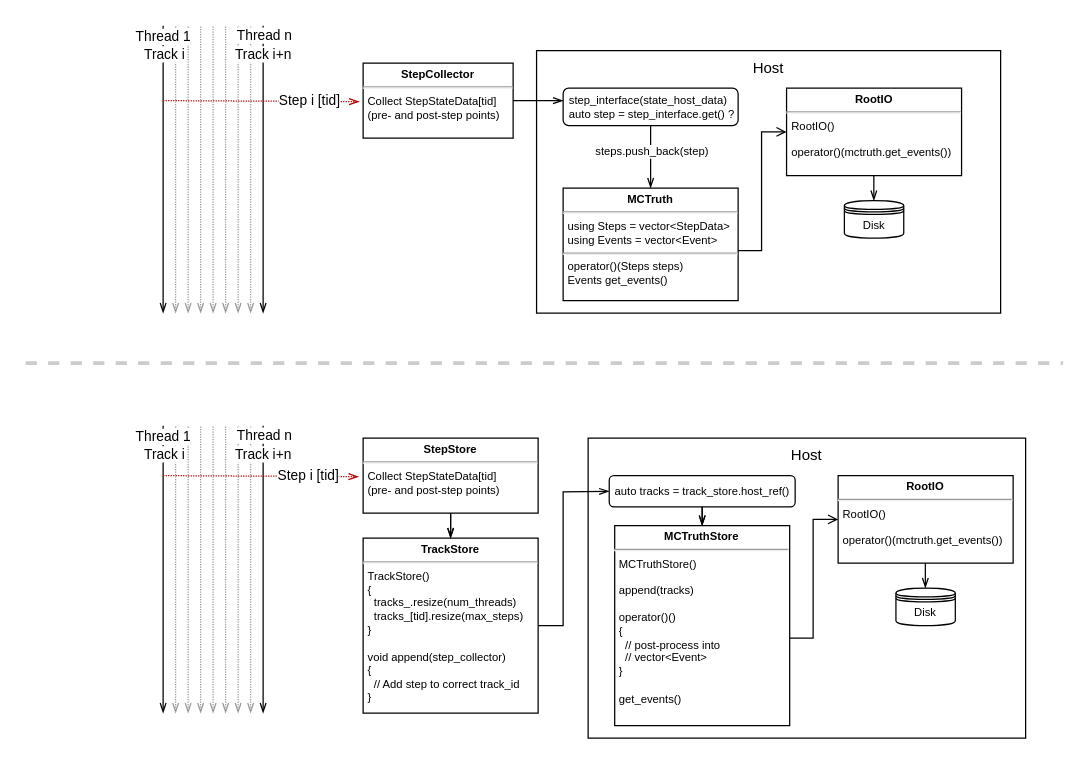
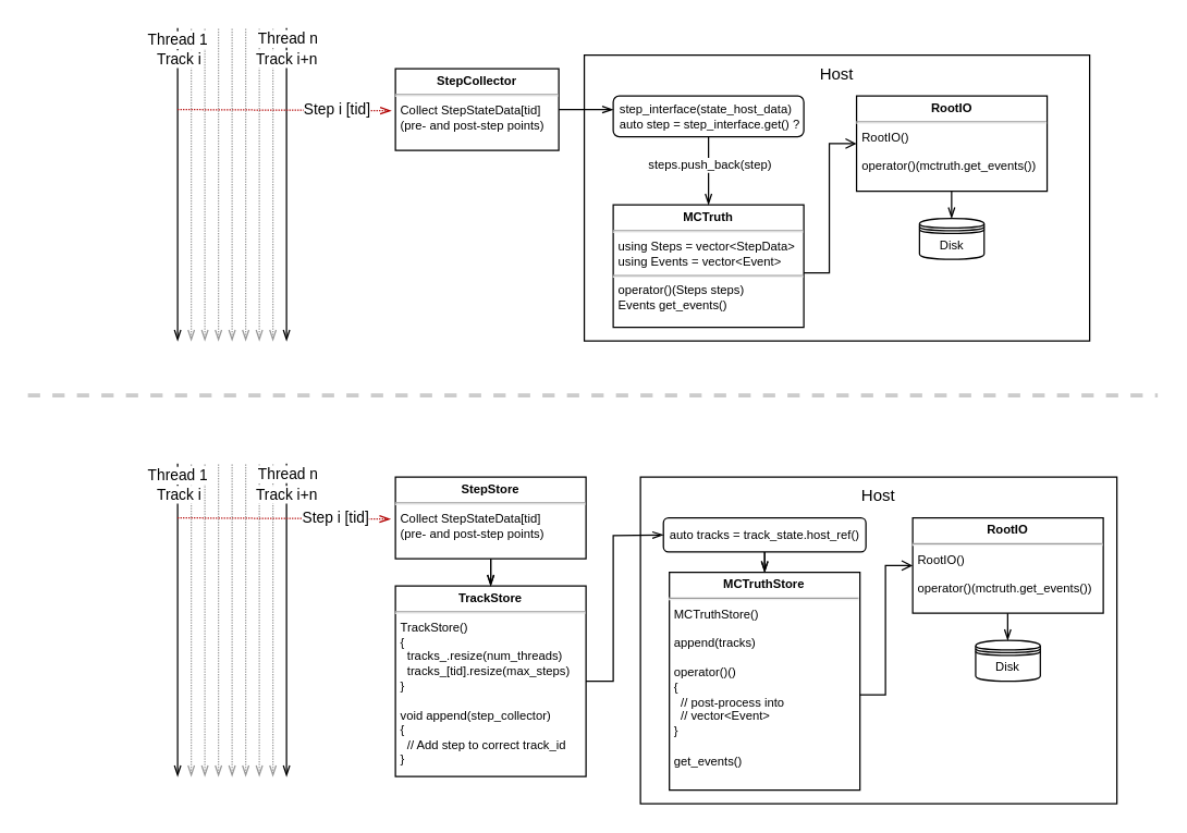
  <mxCell id="0" />
  <mxCell id="1" parent="0" />
  <mxCell id="2" value="" style="endArrow=none;html=1;rounded=0;strokeColor=#999999;dashed=1;dashPattern=1 1;startArrow=openThin;startFill=0;" edge="1" parent="1"><mxGeometry width="50" height="50" relative="1" as="geometry"><mxPoint x="190" y="250" as="sourcePoint" /><mxPoint x="190" y="20" as="targetPoint" /></mxGeometry></mxCell>
  <mxCell id="3" value="" style="endArrow=none;html=1;rounded=0;strokeColor=#999999;dashed=1;dashPattern=1 1;startArrow=openThin;startFill=0;" edge="1" parent="1"><mxGeometry width="50" height="50" relative="1" as="geometry"><mxPoint x="200" y="250" as="sourcePoint" /><mxPoint x="200" y="20" as="targetPoint" /></mxGeometry></mxCell>
  <mxCell id="4" value="" style="endArrow=none;html=1;rounded=0;strokeColor=#999999;dashed=1;dashPattern=1 1;startArrow=openThin;startFill=0;" edge="1" parent="1"><mxGeometry width="50" height="50" relative="1" as="geometry"><mxPoint x="150" y="250" as="sourcePoint" /><mxPoint x="150" y="20" as="targetPoint" /></mxGeometry></mxCell>
  <mxCell id="5" value="" style="endArrow=none;html=1;rounded=0;strokeColor=#999999;dashed=1;dashPattern=1 1;startArrow=openThin;startFill=0;" edge="1" parent="1"><mxGeometry width="50" height="50" relative="1" as="geometry"><mxPoint x="140" y="250" as="sourcePoint" /><mxPoint x="140" y="20" as="targetPoint" /></mxGeometry></mxCell>
  <mxCell id="6" value="" style="endArrow=none;html=1;rounded=0;startArrow=openThin;startFill=0;" edge="1" parent="1"><mxGeometry width="50" height="50" relative="1" as="geometry"><mxPoint x="130" y="250" as="sourcePoint" /><mxPoint x="130" y="20" as="targetPoint" /></mxGeometry></mxCell>
  <mxCell id="7" value="Thread 1" style="edgeLabel;html=1;align=center;verticalAlign=middle;resizable=0;points=[];" vertex="1" connectable="0" parent="6"><mxGeometry x="0.934" y="1" relative="1" as="geometry"><mxPoint as="offset" /></mxGeometry></mxCell>
  <mxCell id="8" value="Track i" style="edgeLabel;html=1;align=center;verticalAlign=middle;resizable=0;points=[];" vertex="1" connectable="0" parent="6"><mxGeometry x="0.301" y="1" relative="1" as="geometry"><mxPoint x="1" y="-58" as="offset" /></mxGeometry></mxCell>
  <mxCell id="9" value="" style="endArrow=none;html=1;rounded=0;startArrow=openThin;startFill=0;" edge="1" parent="1"><mxGeometry width="50" height="50" relative="1" as="geometry"><mxPoint x="210" y="250" as="sourcePoint" /><mxPoint x="210" y="20" as="targetPoint" /></mxGeometry></mxCell>
  <mxCell id="10" value="Track i+n" style="edgeLabel;html=1;align=center;verticalAlign=middle;resizable=0;points=[];" vertex="1" connectable="0" parent="9"><mxGeometry x="0.301" y="1" relative="1" as="geometry"><mxPoint y="-58" as="offset" /></mxGeometry></mxCell>
  <mxCell id="11" value="Thread n" style="edgeLabel;html=1;align=center;verticalAlign=middle;resizable=0;points=[];" vertex="1" connectable="0" parent="9"><mxGeometry x="0.938" relative="1" as="geometry"><mxPoint as="offset" /></mxGeometry></mxCell>
  <mxCell id="12" value="" style="endArrow=none;html=1;rounded=0;strokeColor=#999999;dashed=1;dashPattern=1 1;startArrow=openThin;startFill=0;" edge="1" parent="1"><mxGeometry width="50" height="50" relative="1" as="geometry"><mxPoint x="160" y="250" as="sourcePoint" /><mxPoint x="160" y="20" as="targetPoint" /></mxGeometry></mxCell>
  <mxCell id="13" value="" style="endArrow=none;html=1;rounded=0;strokeColor=#999999;dashed=1;dashPattern=1 1;startArrow=openThin;startFill=0;" edge="1" parent="1"><mxGeometry width="50" height="50" relative="1" as="geometry"><mxPoint x="180" y="250" as="sourcePoint" /><mxPoint x="180" y="20" as="targetPoint" /></mxGeometry></mxCell>
  <mxCell id="14" value="" style="endArrow=openThin;dashed=1;html=1;strokeWidth=1;rounded=0;strokeColor=#B20000;elbow=vertical;fillColor=#e51400;dashPattern=1 1;endFill=0;entryX=-0.026;entryY=0.514;entryDx=0;entryDy=0;entryPerimeter=0;" edge="1" parent="1" target="20"><mxGeometry width="50" height="50" relative="1" as="geometry"><mxPoint x="130" y="80" as="sourcePoint" /><mxPoint x="280" y="80" as="targetPoint" /></mxGeometry></mxCell>
  <mxCell id="15" value="Step i [tid]" style="edgeLabel;html=1;align=center;verticalAlign=middle;resizable=0;points=[];" vertex="1" connectable="0" parent="14"><mxGeometry x="0.808" relative="1" as="geometry"><mxPoint x="-25" y="-1" as="offset" /></mxGeometry></mxCell>
  <mxCell id="16" value="" style="endArrow=none;html=1;rounded=0;strokeColor=#999999;dashed=1;dashPattern=1 1;startArrow=openThin;startFill=0;" edge="1" parent="1"><mxGeometry width="50" height="50" relative="1" as="geometry"><mxPoint x="170" y="250" as="sourcePoint" /><mxPoint x="170" y="20" as="targetPoint" /></mxGeometry></mxCell>
  <mxCell id="17" value="Host" style="whiteSpace=wrap;html=1;shadow=0;sketch=0;strokeColor=default;fillColor=none;verticalAlign=top;align=center;" vertex="1" parent="1"><mxGeometry x="428.75" y="40" width="371.25" height="210" as="geometry" /></mxCell>
  <mxCell id="18" value="&lt;p style=&quot;margin: 4px 0px 0px; text-align: center; font-size: 9px;&quot;&gt;&lt;b style=&quot;font-size: 9px;&quot;&gt;MCTruth&lt;/b&gt;&lt;/p&gt;&lt;hr style=&quot;font-size: 9px;&quot;&gt;&lt;p style=&quot;margin: 0px 0px 0px 4px; font-size: 9px;&quot;&gt;&lt;span style=&quot;background-color: initial; font-size: 9px;&quot;&gt;using Steps = vector&amp;lt;StepData&amp;gt;&lt;/span&gt;&lt;/p&gt;&lt;p style=&quot;margin: 0px 0px 0px 4px; font-size: 9px;&quot;&gt;&lt;span style=&quot;background-color: initial; font-size: 9px;&quot;&gt;using Events = vector&amp;lt;Event&amp;gt;&lt;/span&gt;&lt;/p&gt;&lt;hr style=&quot;font-size: 9px;&quot;&gt;&lt;p style=&quot;margin: 0px 0px 0px 4px; font-size: 9px;&quot;&gt;operator()(Steps steps)&lt;/p&gt;&lt;p style=&quot;margin: 0px 0px 0px 4px; font-size: 9px;&quot;&gt;&lt;span style=&quot;background-color: initial;&quot;&gt;Events get_events()&lt;/span&gt;&lt;br&gt;&lt;/p&gt;" style="verticalAlign=top;align=left;overflow=fill;fontSize=9;fontFamily=Helvetica;html=1;shadow=0;sketch=0;strokeColor=default;fillColor=none;" vertex="1" parent="1"><mxGeometry x="450" y="150" width="140" height="90" as="geometry" /></mxCell>
  <mxCell id="19" value="" style="edgeStyle=none;rounded=0;orthogonalLoop=1;jettySize=auto;html=1;strokeColor=#000000;strokeWidth=1;fontSize=9;startArrow=none;startFill=0;endArrow=openThin;endFill=0;elbow=vertical;" edge="1" parent="1" source="20"><mxGeometry relative="1" as="geometry"><mxPoint x="450" y="80" as="targetPoint" /></mxGeometry></mxCell>
  <mxCell id="20" value="&lt;p style=&quot;margin: 4px 0px 0px; text-align: center; font-size: 9px;&quot;&gt;&lt;b style=&quot;font-size: 9px;&quot;&gt;StepCollector&lt;/b&gt;&lt;/p&gt;&lt;hr style=&quot;font-size: 9px;&quot;&gt;&lt;p style=&quot;margin: 0px 0px 0px 4px; font-size: 9px;&quot;&gt;&lt;/p&gt;&lt;p style=&quot;margin: 0px 0px 0px 4px; font-size: 9px;&quot;&gt;Collect StepStateData[tid]&lt;/p&gt;&lt;p style=&quot;margin: 0px 0px 0px 4px; font-size: 9px;&quot;&gt;(pre- and post-step points)&lt;/p&gt;" style="verticalAlign=top;align=left;overflow=fill;fontSize=9;fontFamily=Helvetica;html=1;shadow=0;sketch=0;strokeColor=default;fillColor=none;" vertex="1" parent="1"><mxGeometry x="290" y="50" width="120" height="60" as="geometry" /></mxCell>
  <mxCell id="21" value="step_interface(state_host_data)&lt;br&gt;auto step = step_interface.get() ?" style="rounded=1;whiteSpace=wrap;html=1;fontSize=9;align=left;verticalAlign=top;fillColor=none;shadow=0;sketch=0;spacing=0;spacingLeft=5;" vertex="1" parent="1"><mxGeometry x="450" y="70" width="140" height="30" as="geometry" /></mxCell>
  <mxCell id="22" value="" style="edgeStyle=none;rounded=0;orthogonalLoop=1;jettySize=auto;html=1;strokeColor=#000000;strokeWidth=1;fontSize=9;startArrow=none;startFill=0;endArrow=openThin;endFill=0;elbow=vertical;exitX=0.5;exitY=1;exitDx=0;exitDy=0;entryX=0.5;entryY=0;entryDx=0;entryDy=0;" edge="1" parent="1" source="21" target="18"><mxGeometry relative="1" as="geometry"><mxPoint x="520" y="145" as="sourcePoint" /><mxPoint x="520" y="140" as="targetPoint" /></mxGeometry></mxCell>
  <mxCell id="23" value="steps.push_back(step)" style="edgeLabel;html=1;align=center;verticalAlign=middle;resizable=0;points=[];fontSize=9;" vertex="1" connectable="0" parent="22"><mxGeometry x="-0.283" y="-2" relative="1" as="geometry"><mxPoint x="2" y="2" as="offset" /></mxGeometry></mxCell>
  <mxCell id="24" value="" style="endArrow=none;html=1;rounded=0;strokeColor=#999999;dashed=1;dashPattern=1 1;startArrow=openThin;startFill=0;" edge="1" parent="1"><mxGeometry width="50" height="50" relative="1" as="geometry"><mxPoint x="190" y="570" as="sourcePoint" /><mxPoint x="190" y="340" as="targetPoint" /></mxGeometry></mxCell>
  <mxCell id="25" value="" style="endArrow=none;html=1;rounded=0;strokeColor=#999999;dashed=1;dashPattern=1 1;startArrow=openThin;startFill=0;" edge="1" parent="1"><mxGeometry width="50" height="50" relative="1" as="geometry"><mxPoint x="200" y="570" as="sourcePoint" /><mxPoint x="200" y="340" as="targetPoint" /></mxGeometry></mxCell>
  <mxCell id="26" value="" style="endArrow=none;html=1;rounded=0;strokeColor=#999999;dashed=1;dashPattern=1 1;startArrow=openThin;startFill=0;" edge="1" parent="1"><mxGeometry width="50" height="50" relative="1" as="geometry"><mxPoint x="150" y="570" as="sourcePoint" /><mxPoint x="150" y="340" as="targetPoint" /></mxGeometry></mxCell>
  <mxCell id="27" value="" style="endArrow=none;html=1;rounded=0;strokeColor=#999999;dashed=1;dashPattern=1 1;startArrow=openThin;startFill=0;" edge="1" parent="1"><mxGeometry width="50" height="50" relative="1" as="geometry"><mxPoint x="140" y="570" as="sourcePoint" /><mxPoint x="140" y="340" as="targetPoint" /></mxGeometry></mxCell>
  <mxCell id="28" value="" style="endArrow=none;html=1;rounded=0;startArrow=openThin;startFill=0;" edge="1" parent="1"><mxGeometry width="50" height="50" relative="1" as="geometry"><mxPoint x="130" y="570" as="sourcePoint" /><mxPoint x="130" y="340" as="targetPoint" /></mxGeometry></mxCell>
  <mxCell id="29" value="Thread 1" style="edgeLabel;html=1;align=center;verticalAlign=middle;resizable=0;points=[];" vertex="1" connectable="0" parent="28"><mxGeometry x="0.934" y="1" relative="1" as="geometry"><mxPoint as="offset" /></mxGeometry></mxCell>
  <mxCell id="30" value="Track i" style="edgeLabel;html=1;align=center;verticalAlign=middle;resizable=0;points=[];" vertex="1" connectable="0" parent="28"><mxGeometry x="0.301" y="1" relative="1" as="geometry"><mxPoint x="1" y="-58" as="offset" /></mxGeometry></mxCell>
  <mxCell id="31" value="" style="endArrow=none;html=1;rounded=0;startArrow=openThin;startFill=0;" edge="1" parent="1"><mxGeometry width="50" height="50" relative="1" as="geometry"><mxPoint x="210" y="570" as="sourcePoint" /><mxPoint x="210" y="340" as="targetPoint" /></mxGeometry></mxCell>
  <mxCell id="32" value="Track i+n" style="edgeLabel;html=1;align=center;verticalAlign=middle;resizable=0;points=[];" vertex="1" connectable="0" parent="31"><mxGeometry x="0.301" y="1" relative="1" as="geometry"><mxPoint y="-58" as="offset" /></mxGeometry></mxCell>
  <mxCell id="33" value="Thread n" style="edgeLabel;html=1;align=center;verticalAlign=middle;resizable=0;points=[];" vertex="1" connectable="0" parent="31"><mxGeometry x="0.938" relative="1" as="geometry"><mxPoint as="offset" /></mxGeometry></mxCell>
  <mxCell id="34" value="" style="endArrow=none;html=1;rounded=0;strokeColor=#999999;dashed=1;dashPattern=1 1;startArrow=openThin;startFill=0;" edge="1" parent="1"><mxGeometry width="50" height="50" relative="1" as="geometry"><mxPoint x="160" y="570" as="sourcePoint" /><mxPoint x="160" y="340" as="targetPoint" /></mxGeometry></mxCell>
  <mxCell id="35" value="" style="endArrow=none;html=1;rounded=0;strokeColor=#999999;dashed=1;dashPattern=1 1;startArrow=openThin;startFill=0;" edge="1" parent="1"><mxGeometry width="50" height="50" relative="1" as="geometry"><mxPoint x="180" y="570" as="sourcePoint" /><mxPoint x="180" y="340" as="targetPoint" /></mxGeometry></mxCell>
  <mxCell id="36" value="" style="endArrow=openThin;dashed=1;html=1;strokeWidth=1;rounded=0;strokeColor=#B20000;elbow=vertical;fillColor=#e51400;dashPattern=1 1;endFill=0;entryX=-0.026;entryY=0.514;entryDx=0;entryDy=0;entryPerimeter=0;" edge="1" parent="1" target="43"><mxGeometry width="50" height="50" relative="1" as="geometry"><mxPoint x="130" y="380" as="sourcePoint" /><mxPoint x="280" y="380" as="targetPoint" /></mxGeometry></mxCell>
  <mxCell id="37" value="Step i [tid]" style="edgeLabel;html=1;align=center;verticalAlign=middle;resizable=0;points=[];" vertex="1" connectable="0" parent="36"><mxGeometry x="0.808" relative="1" as="geometry"><mxPoint x="-25" y="-1" as="offset" /></mxGeometry></mxCell>
  <mxCell id="38" value="" style="endArrow=none;html=1;rounded=0;strokeColor=#999999;dashed=1;dashPattern=1 1;startArrow=openThin;startFill=0;" edge="1" parent="1"><mxGeometry width="50" height="50" relative="1" as="geometry"><mxPoint x="170" y="570" as="sourcePoint" /><mxPoint x="170" y="340" as="targetPoint" /></mxGeometry></mxCell>
  <mxCell id="39" value="Host" style="whiteSpace=wrap;html=1;shadow=0;sketch=0;strokeColor=default;fillColor=none;verticalAlign=top;align=center;" vertex="1" parent="1"><mxGeometry x="470" y="350" width="350" height="240" as="geometry" /></mxCell>
  <mxCell id="40" value="&lt;p style=&quot;margin: 4px 0px 0px; text-align: center; font-size: 9px;&quot;&gt;&lt;b style=&quot;font-size: 9px;&quot;&gt;MCTruthStore&lt;/b&gt;&lt;/p&gt;&lt;hr style=&quot;font-size: 9px;&quot;&gt;&lt;p style=&quot;margin: 0px 0px 0px 4px; font-size: 9px;&quot;&gt;&lt;/p&gt;&lt;p style=&quot;margin: 0px 0px 0px 4px; font-size: 9px;&quot;&gt;MCTruthStore()&lt;/p&gt;&lt;p style=&quot;margin: 0px 0px 0px 4px; font-size: 9px;&quot;&gt;&lt;br&gt;&lt;/p&gt;&lt;p style=&quot;margin: 0px 0px 0px 4px; font-size: 9px;&quot;&gt;append(tracks)&lt;/p&gt;&lt;p style=&quot;margin: 0px 0px 0px 4px; font-size: 9px;&quot;&gt;&lt;br&gt;&lt;/p&gt;&lt;p style=&quot;margin: 0px 0px 0px 4px; font-size: 9px;&quot;&gt;operator()()&lt;/p&gt;&lt;p style=&quot;margin: 0px 0px 0px 4px; font-size: 9px;&quot;&gt;{&lt;/p&gt;&lt;p style=&quot;margin: 0px 0px 0px 4px; font-size: 9px;&quot;&gt;&amp;nbsp; // post-process into&lt;/p&gt;&lt;p style=&quot;margin: 0px 0px 0px 4px; font-size: 9px;&quot;&gt;&amp;nbsp; // vector&amp;lt;Event&amp;gt;&lt;/p&gt;&lt;p style=&quot;margin: 0px 0px 0px 4px; font-size: 9px;&quot;&gt;}&lt;/p&gt;&lt;p style=&quot;margin: 0px 0px 0px 4px; font-size: 9px;&quot;&gt;&lt;br&gt;&lt;/p&gt;&lt;p style=&quot;margin: 0px 0px 0px 4px; font-size: 9px;&quot;&gt;get_events()&lt;/p&gt;" style="verticalAlign=top;align=left;overflow=fill;fontSize=9;fontFamily=Helvetica;html=1;shadow=0;sketch=0;strokeColor=default;fillColor=none;" vertex="1" parent="1"><mxGeometry x="491.25" y="420" width="140" height="160" as="geometry" /></mxCell>
  <mxCell id="41" value="" style="edgeStyle=none;rounded=0;orthogonalLoop=1;jettySize=auto;html=1;strokeColor=#000000;strokeWidth=1;fontSize=9;startArrow=none;startFill=0;endArrow=openThin;endFill=0;elbow=vertical;" edge="1" parent="1" source="43" target="44"><mxGeometry relative="1" as="geometry" /></mxCell>
  <mxCell id="42" value="" style="edgeStyle=none;rounded=0;orthogonalLoop=1;jettySize=auto;html=1;strokeColor=#000000;strokeWidth=1;fontSize=9;startArrow=none;startFill=0;endArrow=openThin;endFill=0;elbow=vertical;" edge="1" parent="1" source="43" target="44"><mxGeometry relative="1" as="geometry" /></mxCell>
  <mxCell id="43" value="&lt;p style=&quot;margin: 4px 0px 0px; text-align: center; font-size: 9px;&quot;&gt;&lt;b style=&quot;font-size: 9px;&quot;&gt;StepStore&lt;/b&gt;&lt;/p&gt;&lt;hr style=&quot;font-size: 9px;&quot;&gt;&lt;p style=&quot;margin: 0px 0px 0px 4px; font-size: 9px;&quot;&gt;&lt;/p&gt;&lt;p style=&quot;margin: 0px 0px 0px 4px; font-size: 9px;&quot;&gt;Collect StepStateData[tid]&lt;/p&gt;&lt;p style=&quot;margin: 0px 0px 0px 4px; font-size: 9px;&quot;&gt;(pre- and post-step points)&lt;/p&gt;" style="verticalAlign=top;align=left;overflow=fill;fontSize=9;fontFamily=Helvetica;html=1;shadow=0;sketch=0;strokeColor=default;fillColor=none;" vertex="1" parent="1"><mxGeometry x="290" y="350" width="140" height="60" as="geometry" /></mxCell>
  <mxCell id="44" value="&lt;p style=&quot;margin: 4px 0px 0px; text-align: center; font-size: 9px;&quot;&gt;&lt;b style=&quot;font-size: 9px;&quot;&gt;TrackStore&lt;/b&gt;&lt;/p&gt;&lt;hr style=&quot;font-size: 9px;&quot;&gt;&lt;p style=&quot;margin: 0px 0px 0px 4px; font-size: 9px;&quot;&gt;&lt;/p&gt;&lt;p style=&quot;margin: 0px 0px 0px 4px; font-size: 9px;&quot;&gt;TrackStore()&lt;/p&gt;&lt;p style=&quot;margin: 0px 0px 0px 4px; font-size: 9px;&quot;&gt;{&lt;/p&gt;&lt;p style=&quot;margin: 0px 0px 0px 4px; font-size: 9px;&quot;&gt;&amp;nbsp; tracks_.resize(num_threads)&lt;/p&gt;&lt;p style=&quot;margin: 0px 0px 0px 4px; font-size: 9px;&quot;&gt;&amp;nbsp; tracks_[tid].resize(max_steps)&lt;/p&gt;&lt;p style=&quot;margin: 0px 0px 0px 4px; font-size: 9px;&quot;&gt;}&lt;/p&gt;&lt;p style=&quot;margin: 0px 0px 0px 4px; font-size: 9px;&quot;&gt;&lt;br&gt;&lt;/p&gt;&lt;p style=&quot;margin: 0px 0px 0px 4px; font-size: 9px;&quot;&gt;void append(step_collector)&lt;/p&gt;&lt;p style=&quot;margin: 0px 0px 0px 4px; font-size: 9px;&quot;&gt;{&lt;/p&gt;&lt;p style=&quot;margin: 0px 0px 0px 4px; font-size: 9px;&quot;&gt;&amp;nbsp; // Add step to correct track_id&lt;/p&gt;&lt;p style=&quot;margin: 0px 0px 0px 4px; font-size: 9px;&quot;&gt;}&lt;/p&gt;" style="verticalAlign=top;align=left;overflow=fill;fontSize=9;fontFamily=Helvetica;html=1;shadow=0;sketch=0;strokeColor=default;fillColor=none;" vertex="1" parent="1"><mxGeometry x="290" y="430" width="140" height="140" as="geometry" /></mxCell>
  <mxCell id="45" value="" style="edgeStyle=none;rounded=0;orthogonalLoop=1;jettySize=auto;html=1;strokeColor=#000000;strokeWidth=1;fontSize=9;startArrow=none;startFill=0;endArrow=openThin;endFill=0;elbow=vertical;" edge="1" parent="1" source="47" target="40"><mxGeometry relative="1" as="geometry" /></mxCell>
  <mxCell id="46" value="" style="edgeStyle=none;rounded=0;orthogonalLoop=1;jettySize=auto;html=1;strokeColor=#000000;strokeWidth=1;fontSize=9;startArrow=none;startFill=0;endArrow=openThin;endFill=0;elbow=vertical;" edge="1" parent="1" source="47" target="40"><mxGeometry relative="1" as="geometry" /></mxCell>
- <mxCell id="47" value="auto tracks = track_store.host_ref()" style="rounded=1;whiteSpace=wrap;html=1;fontSize=9;align=center;verticalAlign=middle;fillColor=none;shadow=0;sketch=0;" vertex="1" parent="1"><mxGeometry x="486.88" y="380" width="148.75" height="25" as="geometry" /></mxCell>
+ <mxCell id="47" value="auto tracks = track_state.host_ref()" style="rounded=1;whiteSpace=wrap;html=1;fontSize=9;align=center;verticalAlign=middle;fillColor=none;shadow=0;sketch=0;" vertex="1" parent="1"><mxGeometry x="486.88" y="380" width="148.75" height="25" as="geometry" /></mxCell>
  <mxCell id="48" value="&lt;p style=&quot;margin: 4px 0px 0px; text-align: center; font-size: 9px;&quot;&gt;&lt;b style=&quot;font-size: 9px;&quot;&gt;RootIO&lt;/b&gt;&lt;/p&gt;&lt;hr style=&quot;font-size: 9px;&quot;&gt;&lt;p style=&quot;margin: 0px 0px 0px 4px; font-size: 9px;&quot;&gt;&lt;/p&gt;&lt;p style=&quot;margin: 0px 0px 0px 4px; font-size: 9px;&quot;&gt;RootIO()&lt;/p&gt;&lt;p style=&quot;margin: 0px 0px 0px 4px; font-size: 9px;&quot;&gt;&lt;br&gt;&lt;/p&gt;&lt;p style=&quot;margin: 0px 0px 0px 4px; font-size: 9px;&quot;&gt;operator()(mctruth.get_events())&lt;/p&gt;&lt;p style=&quot;margin: 0px 0px 0px 4px; font-size: 9px;&quot;&gt;&lt;br&gt;&lt;/p&gt;" style="verticalAlign=top;align=left;overflow=fill;fontSize=9;fontFamily=Helvetica;html=1;shadow=0;sketch=0;strokeColor=default;fillColor=none;" vertex="1" parent="1"><mxGeometry x="670" y="380" width="140" height="70" as="geometry" /></mxCell>
  <mxCell id="49" value="" style="edgeStyle=none;rounded=0;orthogonalLoop=1;jettySize=auto;html=1;strokeColor=#000000;strokeWidth=1;fontSize=9;startArrow=none;startFill=0;endArrow=openThin;endFill=0;elbow=vertical;" edge="1" parent="1"><mxGeometry relative="1" as="geometry"><mxPoint x="739.79" y="450" as="sourcePoint" /><mxPoint x="739.79" y="470" as="targetPoint" /></mxGeometry></mxCell>
  <mxCell id="50" value="Disk" style="shape=datastore;whiteSpace=wrap;html=1;shadow=0;sketch=0;strokeColor=default;fillColor=none;fontSize=9;" vertex="1" parent="1"><mxGeometry x="716.25" y="470" width="47.5" height="30" as="geometry" /></mxCell>
  <mxCell id="51" value="" style="endArrow=open;html=1;rounded=0;strokeColor=#000000;strokeWidth=1;fontSize=9;elbow=vertical;endFill=0;entryX=0;entryY=0.5;entryDx=0;entryDy=0;" edge="1" parent="1" target="48"><mxGeometry width="50" height="50" relative="1" as="geometry"><mxPoint x="631.25" y="510" as="sourcePoint" /><mxPoint x="681.25" y="460" as="targetPoint" /><Array as="points"><mxPoint x="650" y="510" /><mxPoint x="650" y="415" /></Array></mxGeometry></mxCell>
  <mxCell id="52" value="" style="edgeStyle=none;rounded=0;orthogonalLoop=1;jettySize=auto;html=1;strokeColor=#000000;strokeWidth=1;fontSize=9;startArrow=none;startFill=0;endArrow=openThin;endFill=0;elbow=vertical;exitX=1;exitY=0.5;exitDx=0;exitDy=0;entryX=0;entryY=0.5;entryDx=0;entryDy=0;" edge="1" parent="1" source="44" target="47"><mxGeometry relative="1" as="geometry"><mxPoint x="430" y="500" as="sourcePoint" /><mxPoint x="486.88" y="392.5" as="targetPoint" /><Array as="points"><mxPoint x="450" y="500" /><mxPoint x="450" y="393" /></Array></mxGeometry></mxCell>
  <mxCell id="53" value="" style="endArrow=none;dashed=1;html=1;rounded=0;strokeColor=#CCCCCC;strokeWidth=3;fontSize=9;elbow=vertical;" edge="1" parent="1"><mxGeometry width="50" height="50" relative="1" as="geometry"><mxPoint x="20" y="290" as="sourcePoint" /><mxPoint x="850" y="290" as="targetPoint" /></mxGeometry></mxCell>
  <mxCell id="54" value="&lt;p style=&quot;margin: 4px 0px 0px; text-align: center; font-size: 9px;&quot;&gt;&lt;b style=&quot;font-size: 9px;&quot;&gt;RootIO&lt;/b&gt;&lt;/p&gt;&lt;hr style=&quot;font-size: 9px;&quot;&gt;&lt;p style=&quot;margin: 0px 0px 0px 4px; font-size: 9px;&quot;&gt;&lt;/p&gt;&lt;p style=&quot;margin: 0px 0px 0px 4px; font-size: 9px;&quot;&gt;RootIO()&lt;/p&gt;&lt;p style=&quot;margin: 0px 0px 0px 4px; font-size: 9px;&quot;&gt;&lt;br&gt;&lt;/p&gt;&lt;p style=&quot;margin: 0px 0px 0px 4px; font-size: 9px;&quot;&gt;operator()(mctruth.get_events())&lt;/p&gt;&lt;p style=&quot;margin: 0px 0px 0px 4px; font-size: 9px;&quot;&gt;&lt;br&gt;&lt;/p&gt;" style="verticalAlign=top;align=left;overflow=fill;fontSize=9;fontFamily=Helvetica;html=1;shadow=0;sketch=0;strokeColor=default;fillColor=none;" vertex="1" parent="1"><mxGeometry x="628.75" y="70" width="140" height="70" as="geometry" /></mxCell>
  <mxCell id="55" value="Disk" style="shape=datastore;whiteSpace=wrap;html=1;shadow=0;sketch=0;strokeColor=default;fillColor=none;fontSize=9;" vertex="1" parent="1"><mxGeometry x="675" y="160" width="47.5" height="30" as="geometry" /></mxCell>
  <mxCell id="56" value="" style="endArrow=open;html=1;rounded=0;strokeColor=#000000;strokeWidth=1;fontSize=9;elbow=vertical;endFill=0;entryX=0;entryY=0.5;entryDx=0;entryDy=0;" edge="1" parent="1" target="54"><mxGeometry width="50" height="50" relative="1" as="geometry"><mxPoint x="590" y="200" as="sourcePoint" /><mxPoint x="640" y="150" as="targetPoint" /><Array as="points"><mxPoint x="608.75" y="200" /><mxPoint x="608.75" y="105" /></Array></mxGeometry></mxCell>
  <mxCell id="57" value="" style="edgeStyle=none;rounded=0;orthogonalLoop=1;jettySize=auto;html=1;strokeColor=#000000;strokeWidth=1;fontSize=9;startArrow=none;startFill=0;endArrow=openThin;endFill=0;elbow=vertical;" edge="1" parent="1"><mxGeometry relative="1" as="geometry"><mxPoint x="698.58" y="140" as="sourcePoint" /><mxPoint x="698.58" y="160" as="targetPoint" /></mxGeometry></mxCell>
